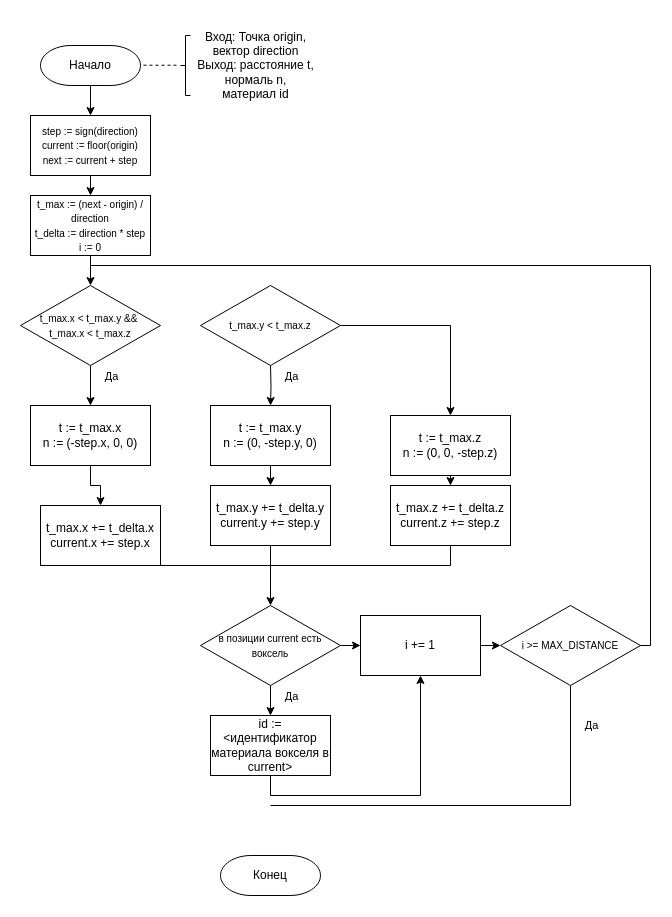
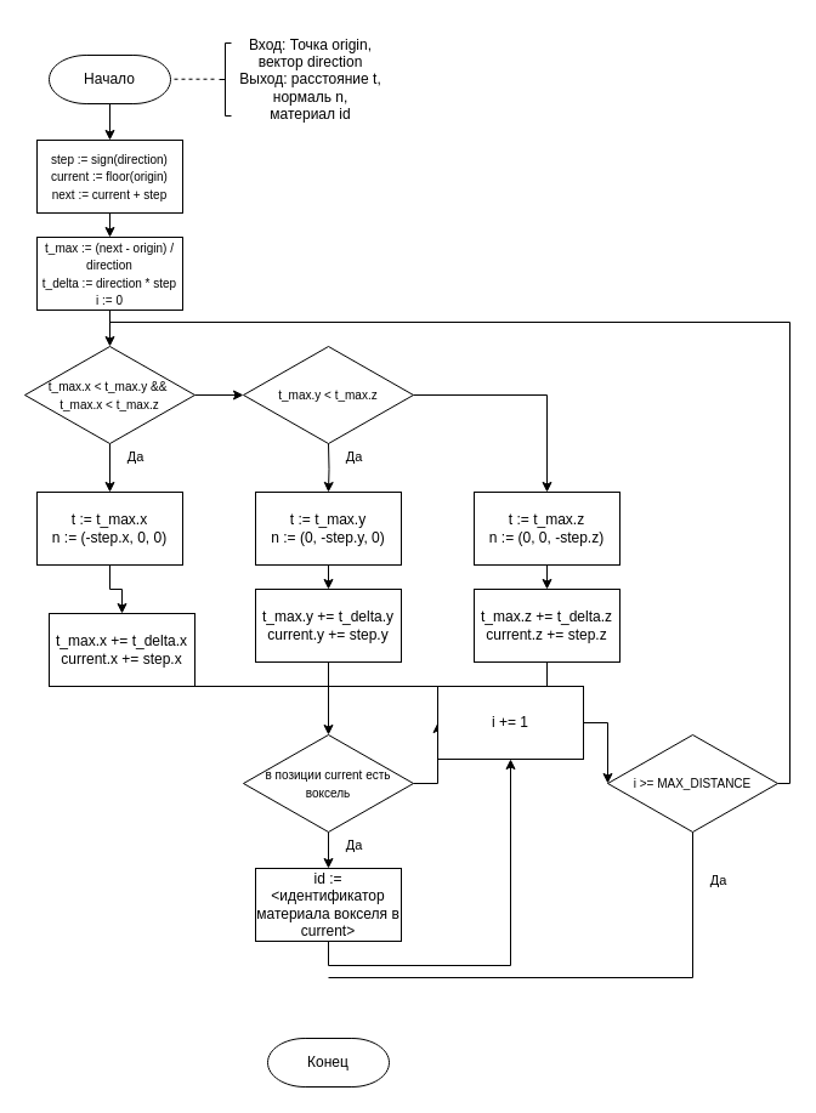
  <mxCell id="0" />
  <mxCell id="1" parent="0" />
  <mxCell id="2" style="edgeStyle=orthogonalEdgeStyle;rounded=0;orthogonalLoop=1;jettySize=auto;html=1;exitX=0.5;exitY=1;exitDx=0;exitDy=0;exitPerimeter=0;entryX=0.5;entryY=0;entryDx=0;entryDy=0;" edge="1" parent="1" source="3" target="5"><mxGeometry relative="1" as="geometry" /></mxCell>
  <mxCell id="3" value="Начало" style="strokeWidth=1;html=1;shape=mxgraph.flowchart.terminator;whiteSpace=wrap;" vertex="1" parent="1"><mxGeometry x="40" y="45" width="100" height="40" as="geometry" /></mxCell>
  <mxCell id="4" style="edgeStyle=orthogonalEdgeStyle;rounded=0;orthogonalLoop=1;jettySize=auto;html=1;exitX=0.5;exitY=1;exitDx=0;exitDy=0;entryX=0.5;entryY=0;entryDx=0;entryDy=0;" edge="1" parent="1" source="5" target="7"><mxGeometry relative="1" as="geometry" /></mxCell>
  <mxCell id="5" value="&lt;span style=&quot;font-size: 10px;&quot;&gt;step := sign(direction)&lt;br&gt;current := floor(origin)&lt;br&gt;next := current + step&lt;br&gt;&lt;/span&gt;" style="rounded=0;whiteSpace=wrap;html=1;" vertex="1" parent="1"><mxGeometry x="30" y="115" width="120" height="60" as="geometry" /></mxCell>
  <mxCell id="6" style="edgeStyle=orthogonalEdgeStyle;rounded=0;orthogonalLoop=1;jettySize=auto;html=1;exitX=0.5;exitY=1;exitDx=0;exitDy=0;entryX=0.5;entryY=0;entryDx=0;entryDy=0;" edge="1" parent="1" source="7" target="11"><mxGeometry relative="1" as="geometry" /></mxCell>
  <mxCell id="7" value="&lt;span style=&quot;font-size: 10px;&quot;&gt;t_max := (next - origin) / direction&lt;br&gt;t_delta := direction * step&lt;br&gt;i := 0&lt;br&gt;&lt;/span&gt;" style="rounded=0;whiteSpace=wrap;html=1;" vertex="1" parent="1"><mxGeometry x="30" y="195" width="120" height="60" as="geometry" /></mxCell>
+ <mxCell id="8" style="edgeStyle=orthogonalEdgeStyle;rounded=0;orthogonalLoop=1;jettySize=auto;html=1;exitX=1;exitY=0.5;exitDx=0;exitDy=0;entryX=0;entryY=0.5;entryDx=0;entryDy=0;" edge="1" parent="1" source="11" target="13"><mxGeometry relative="1" as="geometry" /></mxCell>
  <mxCell id="9" style="edgeStyle=orthogonalEdgeStyle;rounded=0;orthogonalLoop=1;jettySize=auto;html=1;exitX=0.5;exitY=1;exitDx=0;exitDy=0;entryX=0.5;entryY=0;entryDx=0;entryDy=0;" edge="1" parent="1" source="11" target="15"><mxGeometry relative="1" as="geometry" /></mxCell>
  <mxCell id="10" value="Да" style="edgeLabel;html=1;align=center;verticalAlign=middle;resizable=0;points=[];" vertex="1" connectable="0" parent="9"><mxGeometry x="0.041" relative="1" as="geometry"><mxPoint x="20" y="-11" as="offset" /></mxGeometry></mxCell>
  <mxCell id="11" value="&lt;font style=&quot;font-size: 10px;&quot;&gt;t_max.x &amp;lt; t_max.y &amp;amp;&amp;amp;&amp;nbsp;&lt;br&gt;t_max.x &amp;lt; t_max.z&lt;br&gt;&lt;/font&gt;" style="rhombus;whiteSpace=wrap;html=1;" vertex="1" parent="1"><mxGeometry x="20" y="285" width="140" height="80" as="geometry" /></mxCell>
  <mxCell id="12" style="edgeStyle=orthogonalEdgeStyle;rounded=0;orthogonalLoop=1;jettySize=auto;html=1;exitX=1;exitY=0.5;exitDx=0;exitDy=0;entryX=0.5;entryY=0;entryDx=0;entryDy=0;" edge="1" parent="1" source="13" target="25"><mxGeometry relative="1" as="geometry" /></mxCell>
  <mxCell id="13" value="&lt;font style=&quot;font-size: 10px;&quot;&gt;t_max.y &amp;lt; t_max.z&lt;br&gt;&lt;/font&gt;" style="rhombus;whiteSpace=wrap;html=1;" vertex="1" parent="1"><mxGeometry x="200" y="285" width="140" height="80" as="geometry" /></mxCell>
  <mxCell id="14" style="edgeStyle=orthogonalEdgeStyle;rounded=0;orthogonalLoop=1;jettySize=auto;html=1;exitX=0.5;exitY=1;exitDx=0;exitDy=0;entryX=0.5;entryY=0;entryDx=0;entryDy=0;" edge="1" parent="1" source="15" target="17"><mxGeometry relative="1" as="geometry" /></mxCell>
  <mxCell id="15" value="t := t_max.x&lt;br&gt;n := (-step.x, 0, 0)" style="rounded=0;whiteSpace=wrap;html=1;" vertex="1" parent="1"><mxGeometry x="30" y="405" width="120" height="60" as="geometry" /></mxCell>
  <mxCell id="16" style="edgeStyle=orthogonalEdgeStyle;rounded=0;orthogonalLoop=1;jettySize=auto;html=1;exitX=0.5;exitY=1;exitDx=0;exitDy=0;endArrow=none;endFill=0;" edge="1" parent="1" source="17"><mxGeometry relative="1" as="geometry"><mxPoint x="270" y="565" as="targetPoint" /><Array as="points"><mxPoint x="90" y="565" /></Array></mxGeometry></mxCell>
  <mxCell id="17" value="t_max.x += t_delta.x&lt;br&gt;current.x += step.x" style="rounded=0;whiteSpace=wrap;html=1;" vertex="1" parent="1"><mxGeometry x="40" y="505" width="120" height="60" as="geometry" /></mxCell>
  <mxCell id="18" style="edgeStyle=orthogonalEdgeStyle;rounded=0;orthogonalLoop=1;jettySize=auto;html=1;exitX=0.5;exitY=1;exitDx=0;exitDy=0;entryX=0.5;entryY=0;entryDx=0;entryDy=0;" edge="1" parent="1" target="21"><mxGeometry relative="1" as="geometry"><mxPoint x="270" y="365" as="sourcePoint" /></mxGeometry></mxCell>
  <mxCell id="19" value="Да" style="edgeLabel;html=1;align=center;verticalAlign=middle;resizable=0;points=[];" vertex="1" connectable="0" parent="18"><mxGeometry x="0.041" relative="1" as="geometry"><mxPoint x="20" y="-11" as="offset" /></mxGeometry></mxCell>
  <mxCell id="20" style="edgeStyle=orthogonalEdgeStyle;rounded=0;orthogonalLoop=1;jettySize=auto;html=1;exitX=0.5;exitY=1;exitDx=0;exitDy=0;entryX=0.5;entryY=0;entryDx=0;entryDy=0;" edge="1" parent="1" source="21" target="23"><mxGeometry relative="1" as="geometry" /></mxCell>
  <mxCell id="21" value="t := t_max.y&lt;br&gt;n := (0, -step.y, 0)" style="rounded=0;whiteSpace=wrap;html=1;" vertex="1" parent="1"><mxGeometry x="210" y="405" width="120" height="60" as="geometry" /></mxCell>
  <mxCell id="22" style="edgeStyle=orthogonalEdgeStyle;rounded=0;orthogonalLoop=1;jettySize=auto;html=1;exitX=0.5;exitY=1;exitDx=0;exitDy=0;entryX=0.5;entryY=0;entryDx=0;entryDy=0;" edge="1" parent="1" source="23" target="31"><mxGeometry relative="1" as="geometry" /></mxCell>
  <mxCell id="23" value="t_max.y += t_delta.y&lt;br&gt;current.y += step.y" style="rounded=0;whiteSpace=wrap;html=1;" vertex="1" parent="1"><mxGeometry x="210" y="485" width="120" height="60" as="geometry" /></mxCell>
  <mxCell id="24" style="edgeStyle=orthogonalEdgeStyle;rounded=0;orthogonalLoop=1;jettySize=auto;html=1;exitX=0.5;exitY=1;exitDx=0;exitDy=0;entryX=0.5;entryY=0;entryDx=0;entryDy=0;" edge="1" parent="1" source="25" target="27"><mxGeometry relative="1" as="geometry" /></mxCell>
- <mxCell id="25" value="t := t_max.z&lt;br&gt;n := (0, 0, -step.z)" style="rounded=0;whiteSpace=wrap;html=1;" vertex="1" parent="1"><mxGeometry x="390" y="415" width="120" height="60" as="geometry" /></mxCell>
+ <mxCell id="25" value="t := t_max.z&lt;br&gt;n := (0, 0, -step.z)" style="rounded=0;whiteSpace=wrap;html=1;" vertex="1" parent="1"><mxGeometry x="390" y="405" width="120" height="60" as="geometry" /></mxCell>
  <mxCell id="26" style="edgeStyle=orthogonalEdgeStyle;rounded=0;orthogonalLoop=1;jettySize=auto;html=1;exitX=0.5;exitY=1;exitDx=0;exitDy=0;endArrow=none;endFill=0;" edge="1" parent="1" source="27"><mxGeometry relative="1" as="geometry"><mxPoint x="270" y="565" as="targetPoint" /><Array as="points"><mxPoint x="450" y="565" /></Array></mxGeometry></mxCell>
  <mxCell id="27" value="t_max.z += t_delta.z&lt;br&gt;current.z += step.z" style="rounded=0;whiteSpace=wrap;html=1;" vertex="1" parent="1"><mxGeometry x="390" y="485" width="120" height="60" as="geometry" /></mxCell>
  <mxCell id="28" style="edgeStyle=orthogonalEdgeStyle;rounded=0;orthogonalLoop=1;jettySize=auto;html=1;exitX=0.5;exitY=1;exitDx=0;exitDy=0;entryX=0.5;entryY=0;entryDx=0;entryDy=0;" edge="1" parent="1" source="31" target="32"><mxGeometry relative="1" as="geometry" /></mxCell>
  <mxCell id="29" value="Да" style="edgeLabel;html=1;align=center;verticalAlign=middle;resizable=0;points=[];" vertex="1" connectable="0" parent="28"><mxGeometry x="-0.6" y="1" relative="1" as="geometry"><mxPoint x="19" y="4" as="offset" /></mxGeometry></mxCell>
  <mxCell id="30" style="edgeStyle=orthogonalEdgeStyle;rounded=0;orthogonalLoop=1;jettySize=auto;html=1;exitX=1;exitY=0.5;exitDx=0;exitDy=0;entryX=0;entryY=0.5;entryDx=0;entryDy=0;" edge="1" parent="1" source="31" target="40"><mxGeometry relative="1" as="geometry" /></mxCell>
  <mxCell id="31" value="&lt;font style=&quot;font-size: 10px;&quot;&gt;в позиции current есть воксель&lt;br&gt;&lt;/font&gt;" style="rhombus;whiteSpace=wrap;html=1;" vertex="1" parent="1"><mxGeometry x="200" y="605" width="140" height="80" as="geometry" /></mxCell>
  <mxCell id="32" value="id := &amp;lt;идентификатор материала вокселя в current&amp;gt;" style="rounded=0;whiteSpace=wrap;html=1;" vertex="1" parent="1"><mxGeometry x="210" y="715" width="120" height="60" as="geometry" /></mxCell>
  <mxCell id="33" style="edgeStyle=orthogonalEdgeStyle;rounded=0;orthogonalLoop=1;jettySize=auto;html=1;exitX=0.5;exitY=1;exitDx=0;exitDy=0;endArrow=none;endFill=0;" edge="1" parent="1" source="36"><mxGeometry relative="1" as="geometry"><mxPoint x="270" y="805" as="targetPoint" /><Array as="points"><mxPoint x="570" y="805" /></Array></mxGeometry></mxCell>
  <mxCell id="34" value="Да" style="edgeLabel;html=1;align=center;verticalAlign=middle;resizable=0;points=[];" vertex="1" connectable="0" parent="33"><mxGeometry x="-0.737" relative="1" as="geometry"><mxPoint x="20" y="-16" as="offset" /></mxGeometry></mxCell>
  <mxCell id="35" style="edgeStyle=orthogonalEdgeStyle;rounded=0;orthogonalLoop=1;jettySize=auto;html=1;exitX=1;exitY=0.5;exitDx=0;exitDy=0;endArrow=none;endFill=0;" edge="1" parent="1" source="36"><mxGeometry relative="1" as="geometry"><mxPoint x="90" y="275" as="targetPoint" /><Array as="points"><mxPoint x="650" y="645" /><mxPoint x="650" y="265" /><mxPoint x="90" y="265" /></Array></mxGeometry></mxCell>
  <mxCell id="36" value="&lt;font style=&quot;font-size: 10px;&quot;&gt;i &amp;gt;= MAX_DISTANCE&lt;br&gt;&lt;/font&gt;" style="rhombus;whiteSpace=wrap;html=1;" vertex="1" parent="1"><mxGeometry x="500" y="605" width="140" height="80" as="geometry" /></mxCell>
  <mxCell id="37" value="Конец" style="strokeWidth=1;html=1;shape=mxgraph.flowchart.terminator;whiteSpace=wrap;" vertex="1" parent="1"><mxGeometry x="220" y="855" width="100" height="40" as="geometry" /></mxCell>
  <mxCell id="38" style="edgeStyle=orthogonalEdgeStyle;rounded=0;orthogonalLoop=1;jettySize=auto;html=1;exitX=0.5;exitY=1;exitDx=0;exitDy=0;" edge="1" parent="1" source="32" target="40"><mxGeometry relative="1" as="geometry" /></mxCell>
  <mxCell id="39" style="edgeStyle=orthogonalEdgeStyle;rounded=0;orthogonalLoop=1;jettySize=auto;html=1;exitX=1;exitY=0.5;exitDx=0;exitDy=0;entryX=0;entryY=0.5;entryDx=0;entryDy=0;" edge="1" parent="1" source="40" target="36"><mxGeometry relative="1" as="geometry" /></mxCell>
- <mxCell id="40" value="i += 1" style="rounded=0;whiteSpace=wrap;html=1;" vertex="1" parent="1"><mxGeometry x="360" y="615" width="120" height="60" as="geometry" /></mxCell>
+ <mxCell id="40" value="i += 1" style="rounded=0;whiteSpace=wrap;html=1;" vertex="1" parent="1"><mxGeometry x="360" y="565" width="120" height="60" as="geometry" /></mxCell>
  <mxCell id="41" style="edgeStyle=orthogonalEdgeStyle;rounded=0;orthogonalLoop=1;jettySize=auto;html=1;fontSize=12;endArrow=none;endFill=0;strokeColor=default;dashed=1;" edge="1" parent="1"><mxGeometry relative="1" as="geometry"><mxPoint x="176" y="64.72" as="sourcePoint" /><mxPoint x="140" y="64.72" as="targetPoint" /></mxGeometry></mxCell>
  <mxCell id="42" value="" style="strokeWidth=1;html=1;shape=mxgraph.flowchart.annotation_2;align=left;labelPosition=right;pointerEvents=1;rounded=0;" vertex="1" parent="1"><mxGeometry x="180" y="35" width="10" height="60" as="geometry" /></mxCell>
  <mxCell id="43" value="Вход: Точка origin, &lt;br&gt;вектор direction&lt;br&gt;Выход: расстояние t,&lt;br&gt;нормаль n,&lt;br&gt;материал id" style="text;html=1;align=center;verticalAlign=middle;resizable=0;points=[];autosize=1;strokeColor=none;fillColor=none;" vertex="1" parent="1"><mxGeometry x="185" y="20" width="140" height="90" as="geometry" /></mxCell>
